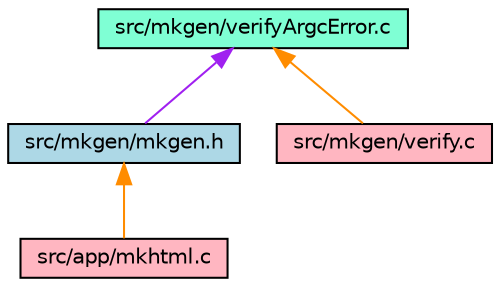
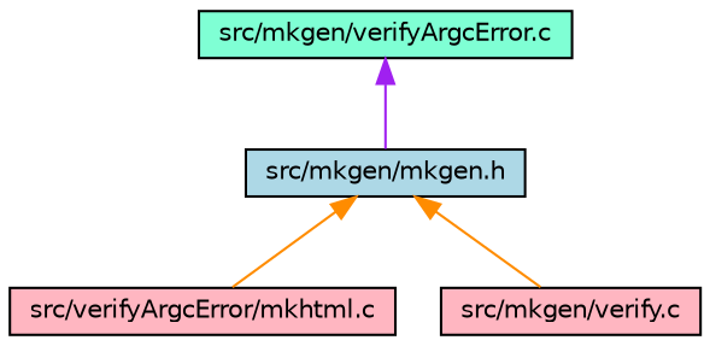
  digraph {
    node [color=black fillcolor=lightpink fontname=Helvetica fontsize=10 shape=record style=filled]
    edge [color=darkorange dir=back fontname=Helvetica fontsize=10 labelfontname=Helvetica labelfontsize=10 style=solid]
    n1 [fillcolor=lightblue fontcolor=black height=0.2 label="src/mkgen/mkgen.h" width=0.4]
-   n2 [height=0.2 label="src/app/mkhtml.c" width=0.4]
+   n2 [height=0.2 label="src/verifyArgcError/mkhtml.c" width=0.4]
    n3 [height=0.2 label="src/mkgen/verify.c" width=0.4]
    n4 [fillcolor=aquamarine height=0.2 label="src/mkgen/verifyArgcError.c" width=0.4]
    n1 -> n2
-   n4 -> n3
+   n1 -> n3
    n4 -> n1 [color=purple]
  }
